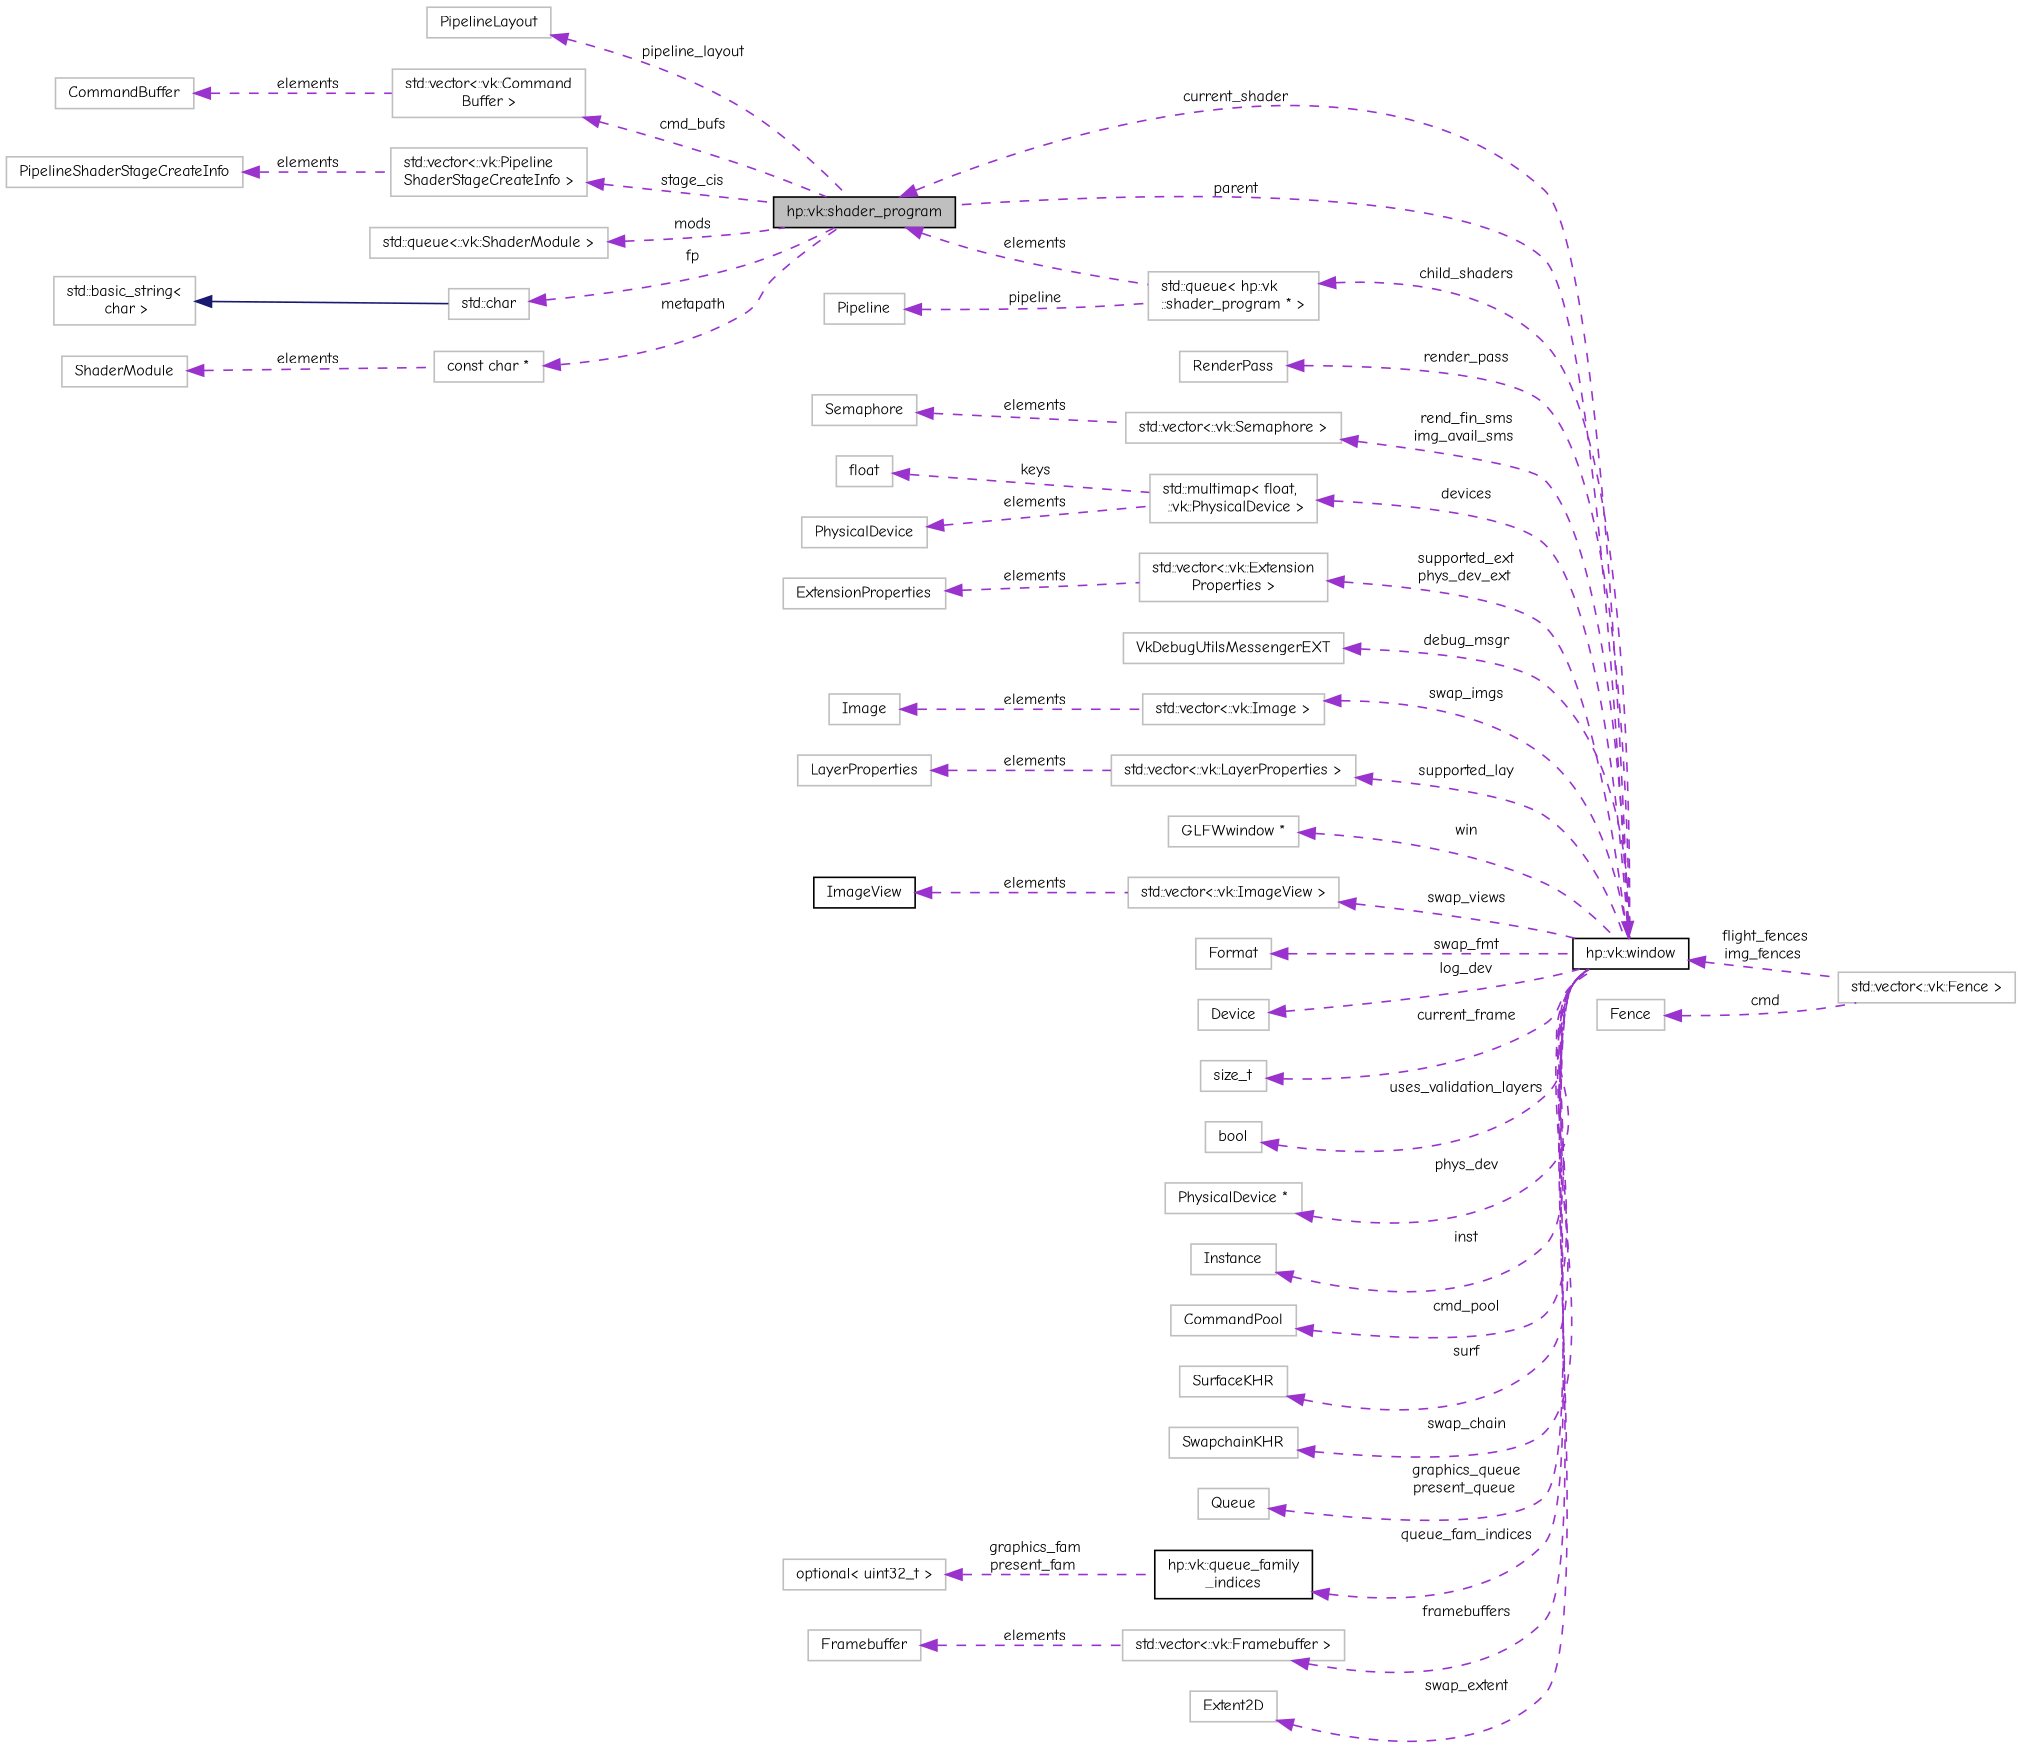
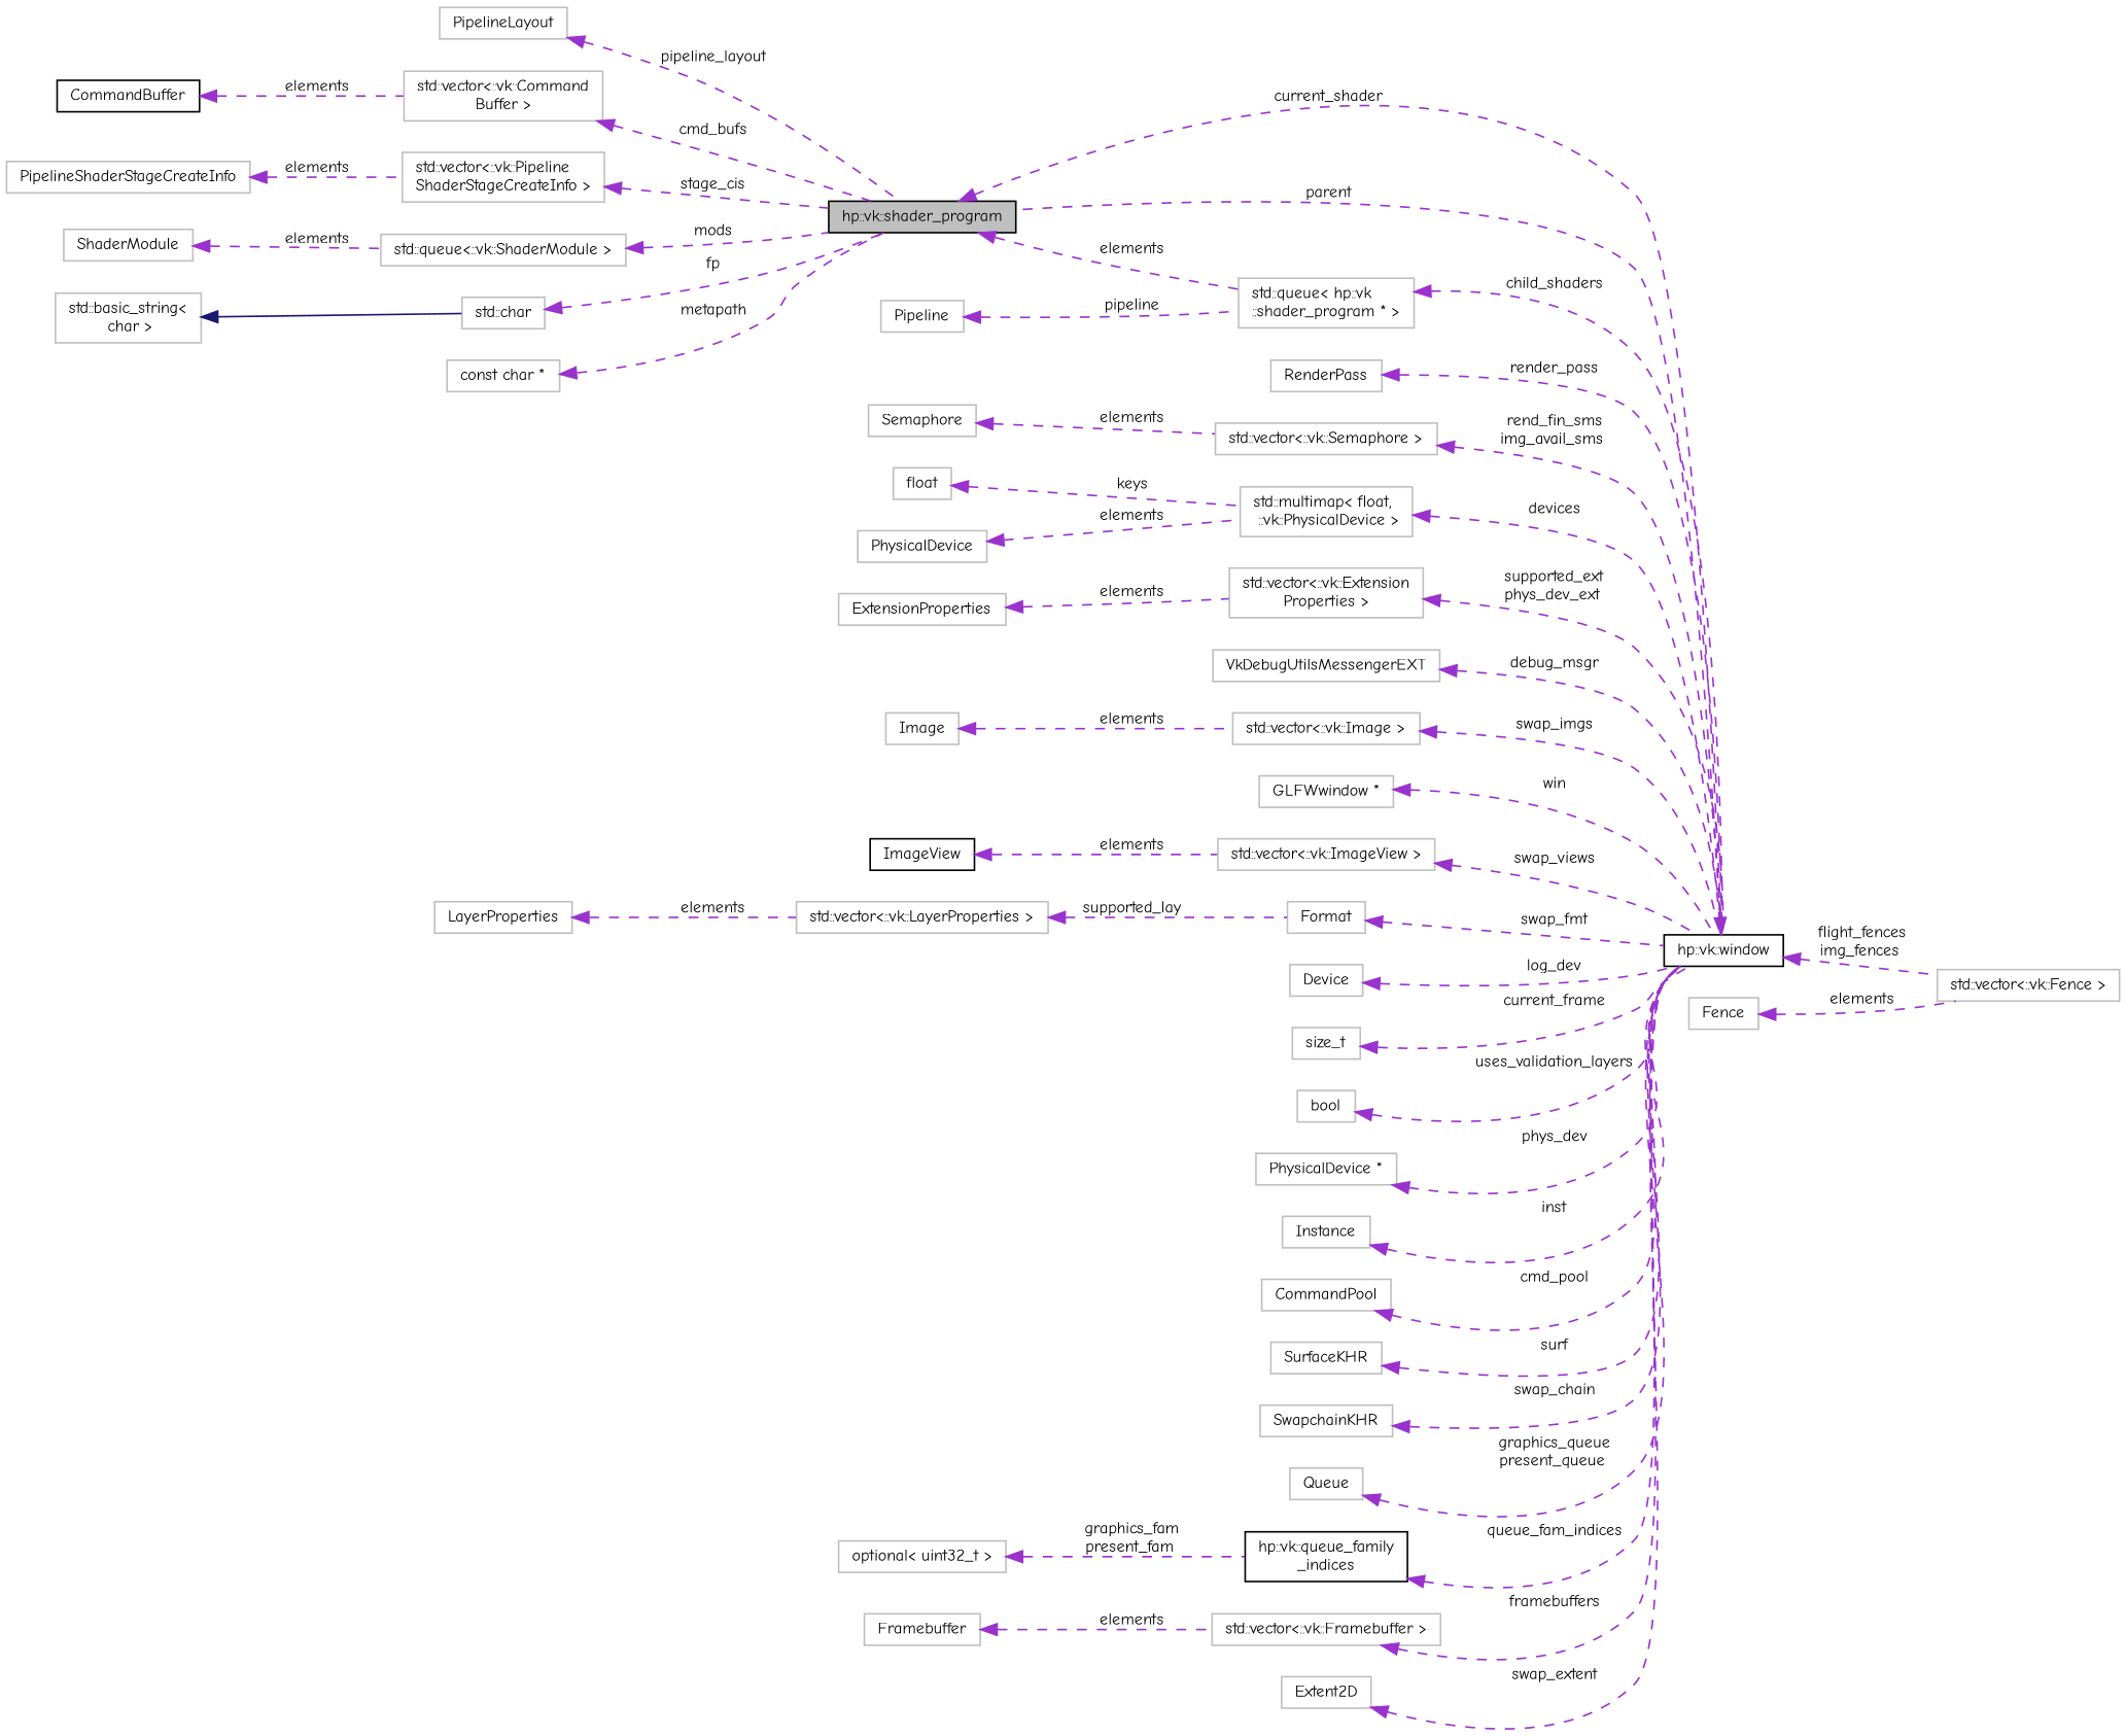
  digraph {
    fontname="Comic Neue"
    rankdir=LR
    node [color=grey75 fillcolor=white fontname="Comic Neue" fontsize=10 shape=record style=filled]
    edge [color=darkorchid3 dir=back fontname="Comic Neue" fontsize=10 labelfontname=Helvetica labelfontsize=10 style=dashed]
    n1 [color=black fillcolor=grey75 fontcolor=black height=0.2 label="hp::vk::shader_program" width=0.4]
    n2 [color=black height=0.2 label="hp::vk::window" width=0.4]
    n3 [height=0.2 label="std::queue\< hp::vk\l::shader_program * \>" width=0.4]
    n4 [height=0.2 label="std::vector\<::vk::Fence \>" width=0.4]
    n5 [height=0.2 label=PipelineLayout width=0.4]
    n6 [height=0.2 label="std::vector\<::vk::Command\lBuffer \>" width=0.4]
-   n7 [height=0.2 label=CommandBuffer width=0.4]
+   n7 [color=black height=0.2 label=CommandBuffer width=0.4]
    n8 [height=0.2 label="std::vector\<::vk::Pipeline\lShaderStageCreateInfo \>" width=0.4]
    n9 [height=0.2 label=PipelineShaderStageCreateInfo width=0.4]
    n10 [height=0.2 label="std::queue\<::vk::ShaderModule \>" width=0.4]
    n11 [height=0.2 label=ShaderModule width=0.4]
    n12 [height=0.2 label="std::char" width=0.4]
    n13 [height=0.2 label="std::basic_string\<\l char \>" width=0.4]
    n14 [height=0.2 label=RenderPass width=0.4]
    n15 [height=0.2 label="std::vector\<::vk::Semaphore \>" width=0.4]
    n16 [height=0.2 label=Semaphore width=0.4]
    n17 [height=0.2 label="std::multimap\< float,\l ::vk::PhysicalDevice \>" width=0.4]
    n18 [height=0.2 label=float width=0.4]
    n19 [height=0.2 label=PhysicalDevice width=0.4]
    n20 [height=0.2 label=Fence width=0.4]
    n21 [height=0.2 label="std::vector\<::vk::Extension\lProperties \>" width=0.4]
    n22 [height=0.2 label=ExtensionProperties width=0.4]
    n23 [height=0.2 label=VkDebugUtilsMessengerEXT width=0.4]
    n24 [height=0.2 label="std::vector\<::vk::Image \>" width=0.4]
    n25 [height=0.2 label=Image width=0.4]
    n26 [height=0.2 label="std::vector\<::vk::LayerProperties \>" width=0.4]
    n27 [height=0.2 label=LayerProperties width=0.4]
    n28 [height=0.2 label="GLFWwindow *" width=0.4]
    n29 [height=0.2 label="std::vector\<::vk::ImageView \>" width=0.4]
    n30 [color=black height=0.2 label=ImageView width=0.4]
    n31 [height=0.2 label=Format width=0.4]
    n32 [height=0.2 label=Device width=0.4]
    n33 [height=0.2 label=size_t width=0.4]
    n34 [height=0.2 label=bool width=0.4]
    n35 [height=0.2 label="PhysicalDevice *" width=0.4]
    n36 [height=0.2 label=Instance width=0.4]
    n37 [height=0.2 label=CommandPool width=0.4]
    n38 [height=0.2 label=SurfaceKHR width=0.4]
    n39 [height=0.2 label=SwapchainKHR width=0.4]
    n40 [height=0.2 label=Queue width=0.4]
    n41 [color=black height=0.2 label="hp::vk::queue_family\l_indices" width=0.4]
    n42 [height=0.2 label="optional\< uint32_t \>" width=0.4]
    n43 [height=0.2 label="std::vector\<::vk::Framebuffer \>" width=0.4]
    n44 [height=0.2 label=Framebuffer width=0.4]
    n45 [height=0.2 label=Extent2D width=0.4]
    n46 [height=0.2 label="const char *" width=0.4]
    n47 [height=0.2 label=Pipeline width=0.4]
    n1 -> n2 [label=" current_shader"]
    n1 -> n3 [label=" elements"]
    n2 -> n1 [label=" parent"]
    n2 -> n4 [label=" flight_fences\nimg_fences"]
    n3 -> n2 [label=" child_shaders"]
    n5 -> n1 [label=" pipeline_layout"]
    n6 -> n1 [label=" cmd_bufs"]
    n7 -> n6 [label=" elements"]
    n8 -> n1 [label=" stage_cis"]
    n9 -> n8 [label=" elements"]
    n10 -> n1 [label=" mods"]
-   n11 -> n46 [label=" elements"]
+   n11 -> n10 [label=" elements"]
    n12 -> n1 [label=" fp"]
    n13 -> n12 [color=midnightblue style=solid]
    n14 -> n2 [label=" render_pass"]
    n15 -> n2 [label=" rend_fin_sms\nimg_avail_sms"]
    n16 -> n15 [label=" elements"]
    n17 -> n2 [label=" devices"]
    n18 -> n17 [label=" keys"]
    n19 -> n17 [label=" elements"]
-   n20 -> n4 [label=" cmd"]
+   n20 -> n4 [label=" elements"]
    n21 -> n2 [label=" supported_ext\nphys_dev_ext"]
    n22 -> n21 [label=" elements"]
    n23 -> n2 [label=" debug_msgr"]
    n24 -> n2 [label=" swap_imgs"]
    n25 -> n24 [label=" elements"]
-   n26 -> n2 [label=" supported_lay"]
+   n26 -> n31 [label=" supported_lay"]
    n27 -> n26 [label=" elements"]
    n28 -> n2 [label=" win"]
    n29 -> n2 [label=" swap_views"]
    n30 -> n29 [label=" elements"]
    n31 -> n2 [label=" swap_fmt"]
    n32 -> n2 [label=" log_dev"]
    n33 -> n2 [label=" current_frame"]
    n34 -> n2 [label=" uses_validation_layers"]
    n35 -> n2 [label=" phys_dev"]
    n36 -> n2 [label=" inst"]
    n37 -> n2 [label=" cmd_pool"]
    n38 -> n2 [label=" surf"]
    n39 -> n2 [label=" swap_chain"]
    n40 -> n2 [label=" graphics_queue\npresent_queue"]
    n41 -> n2 [label=" queue_fam_indices"]
    n42 -> n41 [label=" graphics_fam\npresent_fam"]
    n43 -> n2 [label=" framebuffers"]
    n44 -> n43 [label=" elements"]
    n45 -> n2 [label=" swap_extent"]
    n46 -> n1 [label=" metapath"]
    n47 -> n3 [label=" pipeline"]
  }
